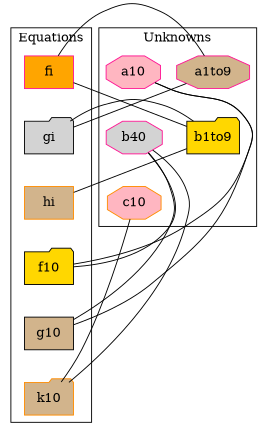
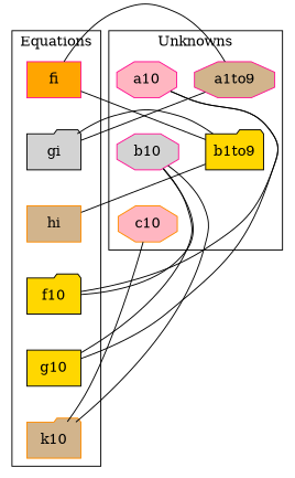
  graph {
    node [color=deeppink fillcolor=tan shape=folder style=filled]
    edge [constraint=false]
    fi [fillcolor=orange shape=box]
    gi [color=black fillcolor=lightgrey]
    hi [color=darkorange shape=box]
    f10 [color=black fillcolor=gold]
-   g10 [color=black shape=box]
+   g10 [color=black fillcolor=gold shape=box]
    k10 [color=darkorange]
    a1to9 [shape=octagon]
    b1to9 [color=black fillcolor=gold]
    a10 [fillcolor=lightpink shape=octagon]
-   b10 [fillcolor=lightgrey shape=octagon label=b40]
+   b10 [fillcolor=lightgrey shape=octagon]
    c10 [color=darkorange fillcolor=lightpink shape=octagon]
    subgraph cluster_1 {
      label=Equations
      fi
      gi
      hi
      f10
      g10
      k10
    }
    subgraph cluster_2 {
      label=Unknowns
      a1to9
      b1to9
      a10
      b10
      c10
    }
    fi -- gi [style=invis constraint=""]
    fi -- a1to9
    fi -- b1to9
    gi -- hi [style=invis constraint=""]
    hi -- f10 [style=invis constraint=""]
    hi -- b1to9
    f10 -- g10 [style=invis constraint=""]
    g10 -- k10 [style=invis constraint=""]
    g10 -- a10
    g10 -- b10
    k10 -- c10
    a1to9 -- gi
    a1to9 -- b1to9 [style=invis constraint=""]
    b1to9 -- gi
    a10 -- f10
    a10 -- b10 [style=invis constraint=""]
    b10 -- f10
    b10 -- k10
    b10 -- c10 [style=invis constraint=""]
  }
